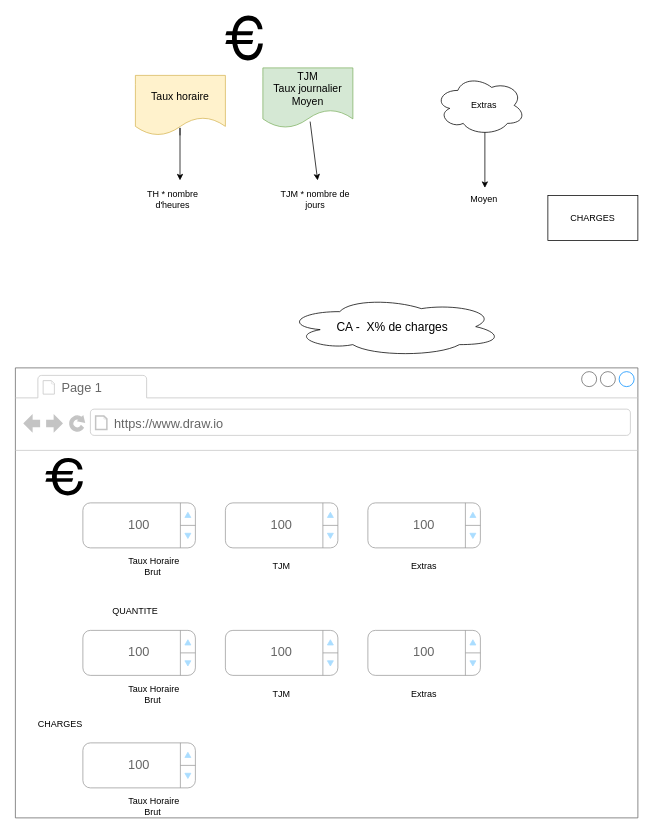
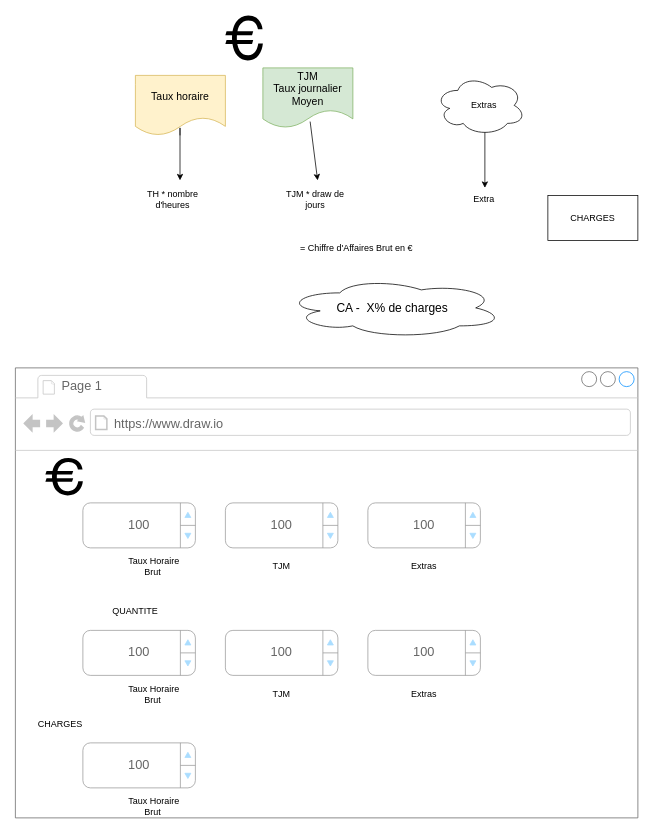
  <mxCell id="0" />
  <mxCell id="1" parent="0" />
  <mxCell id="2" value="" style="strokeWidth=1;shadow=0;dashed=0;align=center;html=1;shape=mxgraph.mockup.containers.browserWindow;rSize=0;strokeColor=#666666;strokeColor2=#008cff;strokeColor3=#c4c4c4;mainText=,;recursiveResize=0;" parent="1" vertex="1"><mxGeometry x="20" y="490" width="830" height="600" as="geometry" /></mxCell>
- <mxCell id="3" value="Page 1" style="strokeWidth=1;shadow=0;dashed=0;align=center;html=1;shape=mxgraph.mockup.containers.anchor;fontSize=17;fontColor=#666666;align=left;whiteSpace=wrap;" parent="2" vertex="1"><mxGeometry x="60" y="12" width="160" height="30" as="geometry" /></mxCell>
+ <mxCell id="3" value="Page 1" style="strokeWidth=1;shadow=0;dashed=0;align=center;html=1;shape=mxgraph.mockup.containers.anchor;fontSize=17;fontColor=#666666;align=left;whiteSpace=wrap;" parent="2" vertex="1"><mxGeometry x="60" y="12" width="110" height="26" as="geometry" /></mxCell>
  <mxCell id="4" value="https://www.draw.io" style="strokeWidth=1;shadow=0;dashed=0;align=center;html=1;shape=mxgraph.mockup.containers.anchor;rSize=0;fontSize=17;fontColor=#666666;align=left;" parent="2" vertex="1"><mxGeometry x="130" y="60" width="315" height="30" as="geometry" /></mxCell>
  <mxCell id="5" value="Taux Horaire Brut&amp;nbsp;" style="text;html=1;strokeColor=none;fillColor=none;align=center;verticalAlign=middle;whiteSpace=wrap;rounded=0;" parent="2" vertex="1"><mxGeometry x="145" y="250" width="80" height="30" as="geometry" /></mxCell>
  <mxCell id="6" value="&lt;br&gt;100" style="strokeWidth=1;shadow=0;dashed=0;align=center;html=1;shape=mxgraph.mockup.forms.spinner;strokeColor=#999999;spinLayout=right;spinStyle=normal;adjStyle=triangle;fillColor=#aaddff;fontSize=17;fontColor=#666666;mainText=;html=1;overflow=fill;" parent="2" vertex="1"><mxGeometry x="90" y="180" width="150" height="60" as="geometry" /></mxCell>
  <mxCell id="7" value="" style="shape=mxgraph.signs.travel.euro;html=1;pointerEvents=1;fillColor=#000000;strokeColor=none;verticalLabelPosition=bottom;verticalAlign=top;align=center;sketch=0;" parent="2" vertex="1"><mxGeometry x="40" y="120" width="50" height="50" as="geometry" /></mxCell>
  <mxCell id="8" value="TJM" style="text;html=1;strokeColor=none;fillColor=none;align=center;verticalAlign=middle;whiteSpace=wrap;rounded=0;" parent="2" vertex="1"><mxGeometry x="315" y="250" width="80" height="30" as="geometry" /></mxCell>
  <mxCell id="9" value="Extras" style="text;html=1;strokeColor=none;fillColor=none;align=center;verticalAlign=middle;whiteSpace=wrap;rounded=0;" parent="2" vertex="1"><mxGeometry x="505" y="250" width="80" height="30" as="geometry" /></mxCell>
  <mxCell id="10" value="&lt;br&gt;100" style="strokeWidth=1;shadow=0;dashed=0;align=center;html=1;shape=mxgraph.mockup.forms.spinner;strokeColor=#999999;spinLayout=right;spinStyle=normal;adjStyle=triangle;fillColor=#aaddff;fontSize=17;fontColor=#666666;mainText=;html=1;overflow=fill;" parent="2" vertex="1"><mxGeometry x="470" y="180" width="150" height="60" as="geometry" /></mxCell>
  <mxCell id="11" value="&lt;br&gt;100" style="strokeWidth=1;shadow=0;dashed=0;align=center;html=1;shape=mxgraph.mockup.forms.spinner;strokeColor=#999999;spinLayout=right;spinStyle=normal;adjStyle=triangle;fillColor=#aaddff;fontSize=17;fontColor=#666666;mainText=;html=1;overflow=fill;" parent="2" vertex="1"><mxGeometry x="280" y="180" width="150" height="60" as="geometry" /></mxCell>
  <mxCell id="12" value="Taux Horaire Brut&amp;nbsp;" style="text;html=1;strokeColor=none;fillColor=none;align=center;verticalAlign=middle;whiteSpace=wrap;rounded=0;" parent="2" vertex="1"><mxGeometry x="145" y="420" width="80" height="30" as="geometry" /></mxCell>
  <mxCell id="13" value="&lt;br&gt;100" style="strokeWidth=1;shadow=0;dashed=0;align=center;html=1;shape=mxgraph.mockup.forms.spinner;strokeColor=#999999;spinLayout=right;spinStyle=normal;adjStyle=triangle;fillColor=#aaddff;fontSize=17;fontColor=#666666;mainText=;html=1;overflow=fill;" parent="2" vertex="1"><mxGeometry x="90" y="350" width="150" height="60" as="geometry" /></mxCell>
  <mxCell id="14" value="TJM" style="text;html=1;strokeColor=none;fillColor=none;align=center;verticalAlign=middle;whiteSpace=wrap;rounded=0;" parent="2" vertex="1"><mxGeometry x="315" y="420" width="80" height="30" as="geometry" /></mxCell>
  <mxCell id="15" value="Extras" style="text;html=1;strokeColor=none;fillColor=none;align=center;verticalAlign=middle;whiteSpace=wrap;rounded=0;" parent="2" vertex="1"><mxGeometry x="505" y="420" width="80" height="30" as="geometry" /></mxCell>
  <mxCell id="16" value="&lt;br&gt;100" style="strokeWidth=1;shadow=0;dashed=0;align=center;html=1;shape=mxgraph.mockup.forms.spinner;strokeColor=#999999;spinLayout=right;spinStyle=normal;adjStyle=triangle;fillColor=#aaddff;fontSize=17;fontColor=#666666;mainText=;html=1;overflow=fill;" parent="2" vertex="1"><mxGeometry x="470" y="350" width="150" height="60" as="geometry" /></mxCell>
  <mxCell id="17" value="&lt;br&gt;100" style="strokeWidth=1;shadow=0;dashed=0;align=center;html=1;shape=mxgraph.mockup.forms.spinner;strokeColor=#999999;spinLayout=right;spinStyle=normal;adjStyle=triangle;fillColor=#aaddff;fontSize=17;fontColor=#666666;mainText=;html=1;overflow=fill;" parent="2" vertex="1"><mxGeometry x="280" y="350" width="150" height="60" as="geometry" /></mxCell>
  <mxCell id="18" value="QUANTITE" style="text;html=1;strokeColor=none;fillColor=none;align=center;verticalAlign=middle;whiteSpace=wrap;rounded=0;" parent="2" vertex="1"><mxGeometry x="130" y="310" width="60" height="30" as="geometry" /></mxCell>
  <mxCell id="19" value="Taux Horaire Brut&amp;nbsp;" style="text;html=1;strokeColor=none;fillColor=none;align=center;verticalAlign=middle;whiteSpace=wrap;rounded=0;" parent="2" vertex="1"><mxGeometry x="145" y="570" width="80" height="30" as="geometry" /></mxCell>
  <mxCell id="20" value="&lt;br&gt;100" style="strokeWidth=1;shadow=0;dashed=0;align=center;html=1;shape=mxgraph.mockup.forms.spinner;strokeColor=#999999;spinLayout=right;spinStyle=normal;adjStyle=triangle;fillColor=#aaddff;fontSize=17;fontColor=#666666;mainText=;html=1;overflow=fill;" parent="2" vertex="1"><mxGeometry x="90" y="500" width="150" height="60" as="geometry" /></mxCell>
  <mxCell id="21" value="CHARGES" style="text;html=1;strokeColor=none;fillColor=none;align=center;verticalAlign=middle;whiteSpace=wrap;rounded=0;" parent="2" vertex="1"><mxGeometry x="30" y="460" width="60" height="30" as="geometry" /></mxCell>
  <mxCell id="22" value="&lt;font style=&quot;font-size: 14px;&quot;&gt;Taux horaire&lt;/font&gt;" style="shape=document;whiteSpace=wrap;html=1;boundedLbl=1;fillColor=#fff2cc;strokeColor=#d6b656;" parent="1" vertex="1"><mxGeometry x="180" y="100" width="120" height="80" as="geometry" /></mxCell>
  <mxCell id="23" value="&lt;font style=&quot;font-size: 14px;&quot;&gt;TJM&lt;br&gt;Taux journalier Moyen&lt;/font&gt;" style="shape=document;whiteSpace=wrap;html=1;boundedLbl=1;fillColor=#d5e8d4;strokeColor=#82b366;" parent="1" vertex="1"><mxGeometry x="350" y="90" width="120" height="80" as="geometry" /></mxCell>
  <mxCell id="24" value="" style="shape=mxgraph.signs.travel.euro;html=1;pointerEvents=1;fillColor=#000000;strokeColor=none;verticalLabelPosition=bottom;verticalAlign=top;align=center;" parent="1" vertex="1"><mxGeometry x="300" y="20" width="50" height="60" as="geometry" /></mxCell>
  <mxCell id="25" value="" style="endArrow=classic;html=1;rounded=0;exitX=0.525;exitY=0.895;exitDx=0;exitDy=0;exitPerimeter=0;" parent="1" source="23" edge="1"><mxGeometry width="50" height="50" relative="1" as="geometry"><mxPoint x="419.5" y="190" as="sourcePoint" /><mxPoint x="423" y="240" as="targetPoint" /></mxGeometry></mxCell>
- <mxCell id="26" value="TJM * nombre de jours" style="text;html=1;strokeColor=none;fillColor=none;align=center;verticalAlign=middle;whiteSpace=wrap;rounded=0;" parent="1" vertex="1"><mxGeometry x="370" y="250" width="100" height="30" as="geometry" /></mxCell>
+ <mxCell id="26" value="TJM * draw de jours" style="text;html=1;strokeColor=none;fillColor=none;align=center;verticalAlign=middle;whiteSpace=wrap;rounded=0;" parent="1" vertex="1"><mxGeometry x="370" y="250" width="100" height="30" as="geometry" /></mxCell>
  <mxCell id="27" value="" style="endArrow=classic;html=1;rounded=0;" parent="1" edge="1"><mxGeometry width="50" height="50" relative="1" as="geometry"><mxPoint x="239.5" y="180" as="sourcePoint" /><mxPoint x="239.5" y="240" as="targetPoint" /><Array as="points"><mxPoint x="239.5" y="170" /></Array></mxGeometry></mxCell>
  <mxCell id="28" value="TH * nombre d'heures&lt;br&gt;" style="text;html=1;strokeColor=none;fillColor=none;align=center;verticalAlign=middle;whiteSpace=wrap;rounded=0;" parent="1" vertex="1"><mxGeometry x="180" y="250" width="100" height="30" as="geometry" /></mxCell>
  <mxCell id="29" value="" style="ellipse;shape=cloud;whiteSpace=wrap;html=1;" parent="1" vertex="1"><mxGeometry x="580" y="100" width="120" height="80" as="geometry" /></mxCell>
  <mxCell id="30" value="Extras" style="text;html=1;strokeColor=none;fillColor=none;align=center;verticalAlign=middle;whiteSpace=wrap;rounded=0;" parent="1" vertex="1"><mxGeometry x="615" y="125" width="60" height="30" as="geometry" /></mxCell>
  <mxCell id="31" value="" style="endArrow=classic;html=1;rounded=0;exitX=0.55;exitY=0.95;exitDx=0;exitDy=0;exitPerimeter=0;" parent="1" source="29" edge="1"><mxGeometry width="50" height="50" relative="1" as="geometry"><mxPoint x="490.5" y="200" as="sourcePoint" /><mxPoint x="646" y="250" as="targetPoint" /></mxGeometry></mxCell>
- <mxCell id="32" value="Moyen" style="text;html=1;strokeColor=none;fillColor=none;align=center;verticalAlign=middle;whiteSpace=wrap;rounded=0;" parent="1" vertex="1"><mxGeometry x="615" y="250" width="60" height="30" as="geometry" /></mxCell>
+ <mxCell id="32" value="Extra" style="text;html=1;strokeColor=none;fillColor=none;align=center;verticalAlign=middle;whiteSpace=wrap;rounded=0;" parent="1" vertex="1"><mxGeometry x="615" y="250" width="60" height="30" as="geometry" /></mxCell>
+ <mxCell id="33" value="= Chiffre d'Affaires Brut en €" style="text;html=1;strokeColor=none;fillColor=none;align=center;verticalAlign=middle;whiteSpace=wrap;rounded=0;" parent="1" vertex="1"><mxGeometry x="330" y="300" width="290" height="60" as="geometry" /></mxCell>
  <mxCell id="34" value="CHARGES" style="rounded=0;whiteSpace=wrap;html=1;" parent="1" vertex="1"><mxGeometry x="730" y="260" width="120" height="60" as="geometry" /></mxCell>
- <mxCell id="35" value="&lt;font style=&quot;font-size: 16px;&quot;&gt;CA -&amp;nbsp; X% de charges&amp;nbsp;&lt;/font&gt;" style="ellipse;shape=cloud;whiteSpace=wrap;html=1;" parent="1" vertex="1"><mxGeometry x="380" y="395" width="290" height="80" as="geometry" /></mxCell>
+ <mxCell id="35" value="&lt;font style=&quot;font-size: 16px;&quot;&gt;CA -&amp;nbsp; X% de charges&amp;nbsp;&lt;/font&gt;" style="ellipse;shape=cloud;whiteSpace=wrap;html=1;" parent="1" vertex="1"><mxGeometry x="380" y="370" width="290" height="80" as="geometry" /></mxCell>
